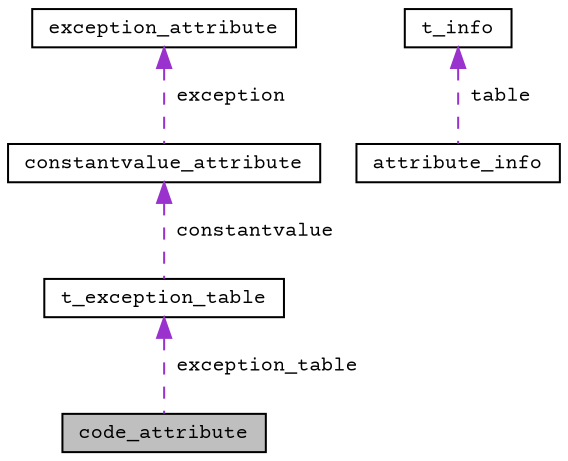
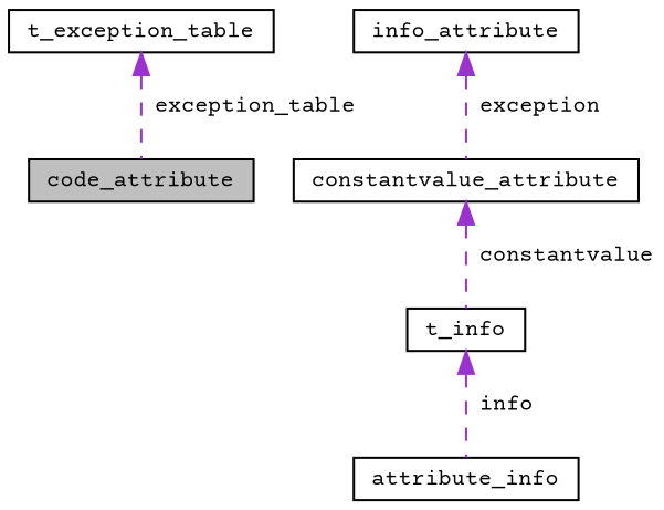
  digraph {
    fontname="Courier Prime"
    node [color=black fillcolor=white fontname="Courier Prime" fontsize=10 shape=record style=filled]
    edge [color=darkorchid3 dir=back fontname="Courier Prime" fontsize=10 labelfontname=Helvetica labelfontsize=10 style=dashed]
    n1 [fillcolor=grey75 fontcolor=black height=0.2 label=code_attribute width=0.4]
    n2 [height=0.2 label=t_info width=0.4]
    n3 [height=0.2 label=attribute_info width=0.4]
    n4 [height=0.2 label=t_exception_table width=0.4]
-   n5 [height=0.2 label=exception_attribute width=0.4]
+   n5 [height=0.2 label=info_attribute width=0.4]
    n6 [height=0.2 label=constantvalue_attribute width=0.4]
-   n2 -> n3 [label=" table"]
+   n2 -> n3 [label=" info"]
    n4 -> n1 [label=" exception_table"]
    n5 -> n6 [label=" exception"]
-   n6 -> n4 [label=" constantvalue"]
+   n6 -> n2 [label=" constantvalue"]
  }
